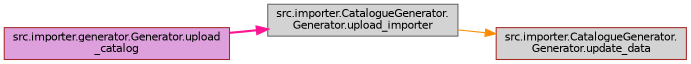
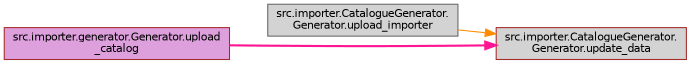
  digraph {
    rankdir=RL
    node [color=brown fillcolor=lightgrey fontname=Helvetica fontsize=10 shape=box style=filled]
    edge [dir=back fontname=Helvetica fontsize=10 labelfontname=Helvetica labelfontsize=10]
    n1 [fontcolor=black height=0.2 label="src.importer.CatalogueGenerator.\lGenerator.update_data" width=0.4]
    n2 [color=gray40 height=0.2 label="src.importer.CatalogueGenerator.\lGenerator.upload_importer" width=0.4]
    n3 [fillcolor=plum height=0.2 label="src.importer.generator.Generator.upload\l_catalog" width=0.4]
    n1 -> n2 [color=darkorange style=solid]
-   n2 -> n3 [color=deeppink style=bold]
+   n1 -> n3 [color=deeppink style=bold]
  }
